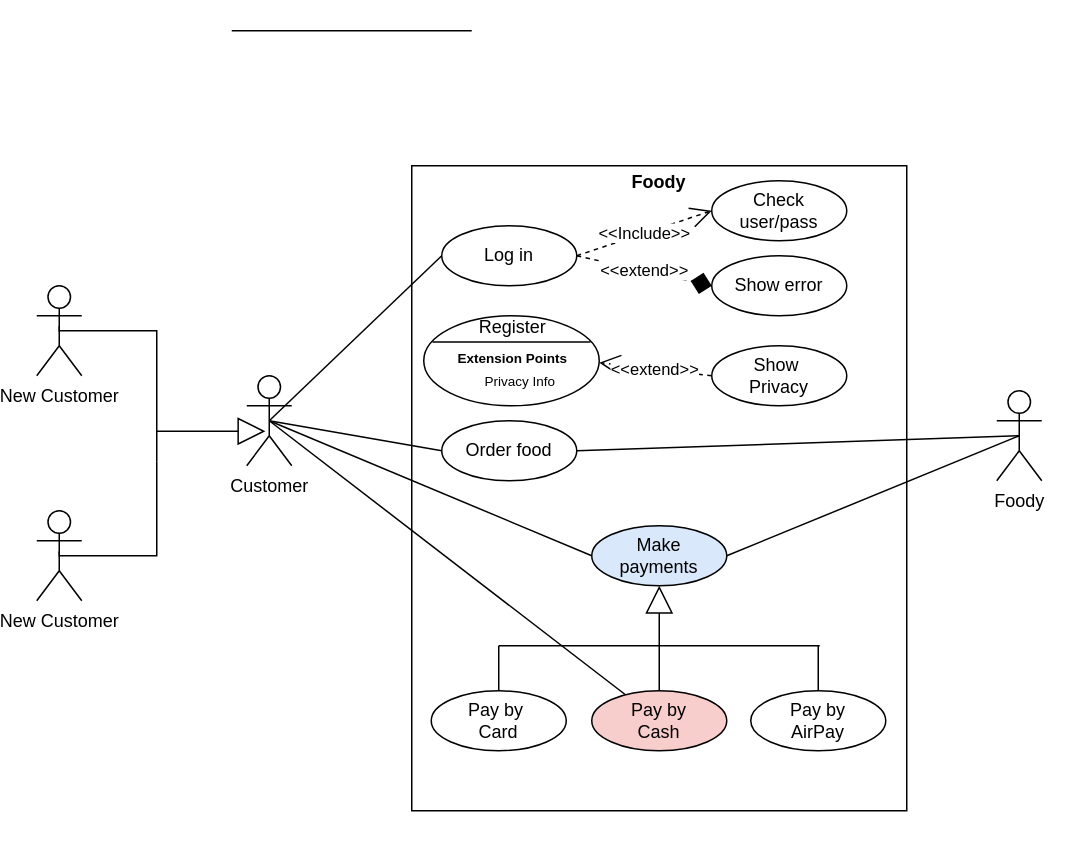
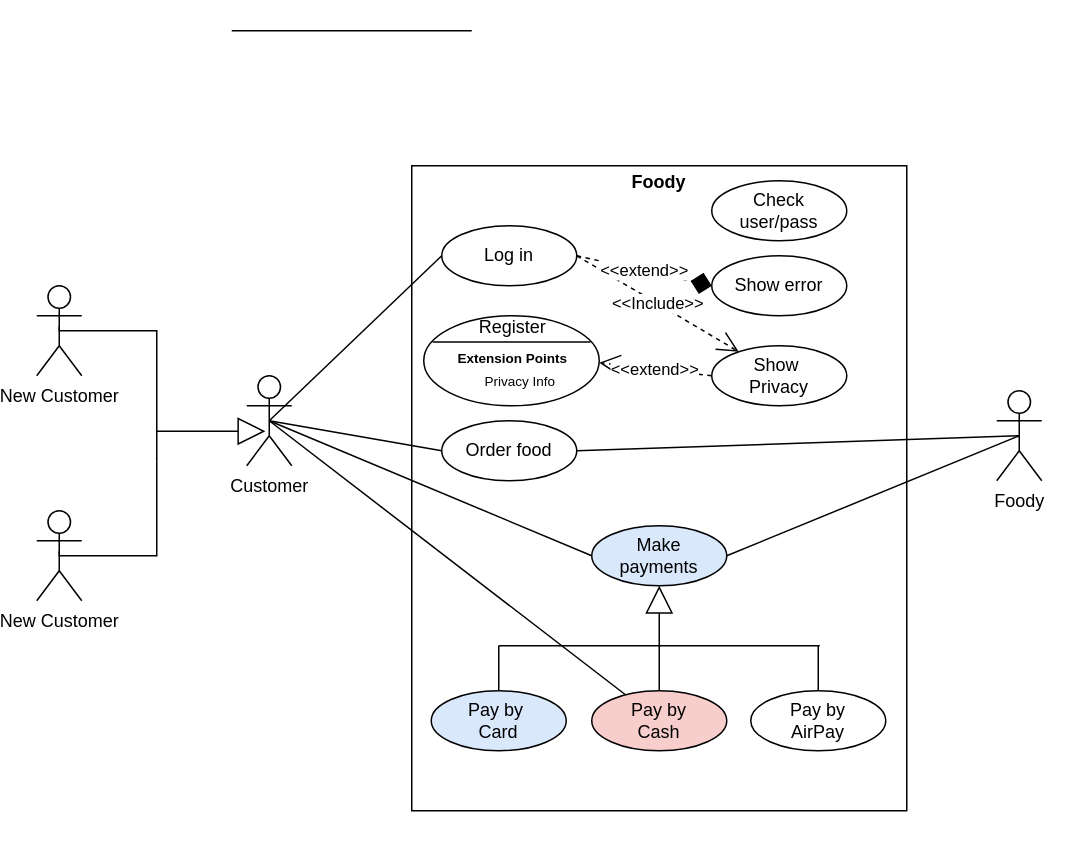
  <mxCell id="0" />
  <mxCell id="1" parent="0" />
  <mxCell id="2" value="&lt;p style=&quot;margin:0px;margin-top:4px;text-align:center;&quot;&gt;&lt;b&gt;Foody&lt;/b&gt;&lt;/p&gt;" style="verticalAlign=top;align=left;overflow=fill;fontSize=12;fontFamily=Helvetica;html=1;" vertex="1" parent="1"><mxGeometry x="270" y="110" width="330" height="430" as="geometry" /></mxCell>
  <mxCell id="3" value="Log in" style="ellipse;whiteSpace=wrap;html=1;" vertex="1" parent="1"><mxGeometry x="290" y="150" width="90" height="40" as="geometry" /></mxCell>
  <mxCell id="4" value="Check&lt;br&gt;user/pass" style="ellipse;whiteSpace=wrap;html=1;" vertex="1" parent="1"><mxGeometry x="470" y="120" width="90" height="40" as="geometry" /></mxCell>
  <mxCell id="5" value="Show error" style="ellipse;whiteSpace=wrap;html=1;" vertex="1" parent="1"><mxGeometry x="470" y="170" width="90" height="40" as="geometry" /></mxCell>
  <mxCell id="6" value="Order food" style="ellipse;whiteSpace=wrap;html=1;" vertex="1" parent="1"><mxGeometry x="290" y="280" width="90" height="40" as="geometry" /></mxCell>
  <mxCell id="7" value="Make&lt;br&gt;payments" style="ellipse;whiteSpace=wrap;html=1;fillColor=#dae8fc;" vertex="1" parent="1"><mxGeometry x="390" y="350" width="90" height="40" as="geometry" /></mxCell>
  <mxCell id="8" value="Pay by&lt;br&gt;AirPay" style="ellipse;whiteSpace=wrap;html=1;" vertex="1" parent="1"><mxGeometry x="496" y="460" width="90" height="40" as="geometry" /></mxCell>
  <mxCell id="9" value="Customer" style="shape=umlActor;verticalLabelPosition=bottom;verticalAlign=top;html=1;" vertex="1" parent="1"><mxGeometry x="160" y="250" width="30" height="60" as="geometry" /></mxCell>
  <mxCell id="10" value="Foody" style="shape=umlActor;verticalLabelPosition=bottom;verticalAlign=top;html=1;" vertex="1" parent="1"><mxGeometry x="660" y="260" width="30" height="60" as="geometry" /></mxCell>
  <mxCell id="11" value="New Customer" style="shape=umlActor;verticalLabelPosition=bottom;verticalAlign=top;html=1;" vertex="1" parent="1"><mxGeometry x="20" y="190" width="30" height="60" as="geometry" /></mxCell>
  <mxCell id="12" value="New Customer" style="shape=umlActor;verticalLabelPosition=bottom;verticalAlign=top;html=1;" vertex="1" parent="1"><mxGeometry x="20" y="340" width="30" height="60" as="geometry" /></mxCell>
  <mxCell id="13" value="" style="endArrow=block;endSize=16;endFill=0;html=1;rounded=0;entryX=0.413;entryY=0.617;entryDx=0;entryDy=0;entryPerimeter=0;" edge="1" parent="1" target="9"><mxGeometry width="160" relative="1" as="geometry"><mxPoint x="100" y="287" as="sourcePoint" /><mxPoint x="160" y="310" as="targetPoint" /></mxGeometry></mxCell>
  <mxCell id="14" value="" style="endArrow=none;html=1;edgeStyle=orthogonalEdgeStyle;rounded=0;" edge="1" parent="1"><mxGeometry relative="1" as="geometry"><mxPoint x="150" y="20" as="sourcePoint" /><mxPoint x="310" y="20" as="targetPoint" /></mxGeometry></mxCell>
  <mxCell id="15" value="" style="endArrow=none;html=1;edgeStyle=orthogonalEdgeStyle;rounded=0;exitX=0.5;exitY=0.5;exitDx=0;exitDy=0;exitPerimeter=0;" edge="1" parent="1"><mxGeometry relative="1" as="geometry"><mxPoint x="35" y="217" as="sourcePoint" /><mxPoint x="100" y="307" as="targetPoint" /><Array as="points"><mxPoint x="35" y="220" /><mxPoint x="100" y="220" /></Array></mxGeometry></mxCell>
  <mxCell id="16" value="" style="endArrow=none;html=1;edgeStyle=orthogonalEdgeStyle;rounded=0;exitX=0.5;exitY=0.5;exitDx=0;exitDy=0;exitPerimeter=0;" edge="1" parent="1"><mxGeometry relative="1" as="geometry"><mxPoint x="35" y="367" as="sourcePoint" /><mxPoint x="100" y="307" as="targetPoint" /><Array as="points"><mxPoint x="35" y="370" /><mxPoint x="100" y="370" /></Array></mxGeometry></mxCell>
  <mxCell id="17" value="" style="endArrow=none;html=1;rounded=0;exitX=0.5;exitY=0.5;exitDx=0;exitDy=0;exitPerimeter=0;entryX=0;entryY=0.5;entryDx=0;entryDy=0;" edge="1" parent="1" source="9" target="3"><mxGeometry relative="1" as="geometry"><mxPoint x="160" y="30" as="sourcePoint" /><mxPoint x="320" y="30" as="targetPoint" /></mxGeometry></mxCell>
  <mxCell id="18" value="" style="endArrow=none;html=1;rounded=0;exitX=0.5;exitY=0.5;exitDx=0;exitDy=0;exitPerimeter=0;" edge="1" parent="1" source="9" target="27"><mxGeometry relative="1" as="geometry"><mxPoint x="170" y="40" as="sourcePoint" /><mxPoint x="290" y="240" as="targetPoint" /></mxGeometry></mxCell>
  <mxCell id="19" value="" style="endArrow=none;html=1;rounded=0;exitX=0.5;exitY=0.5;exitDx=0;exitDy=0;exitPerimeter=0;entryX=0;entryY=0.5;entryDx=0;entryDy=0;" edge="1" parent="1" source="9" target="6"><mxGeometry relative="1" as="geometry"><mxPoint x="180" y="50" as="sourcePoint" /><mxPoint x="340" y="50" as="targetPoint" /></mxGeometry></mxCell>
  <mxCell id="20" value="" style="endArrow=none;html=1;rounded=0;exitX=0.5;exitY=0.5;exitDx=0;exitDy=0;exitPerimeter=0;entryX=0;entryY=0.5;entryDx=0;entryDy=0;" edge="1" parent="1" source="9" target="7"><mxGeometry relative="1" as="geometry"><mxPoint x="190" y="60" as="sourcePoint" /><mxPoint x="350" y="60" as="targetPoint" /></mxGeometry></mxCell>
- <mxCell id="21" value="&amp;lt;&amp;lt;Include&amp;gt;&amp;gt;" style="endArrow=open;endSize=12;dashed=1;html=1;rounded=0;entryX=0;entryY=0.5;entryDx=0;entryDy=0;exitX=1;exitY=0.5;exitDx=0;exitDy=0;" edge="1" parent="1" source="3" target="4"><mxGeometry width="160" relative="1" as="geometry"><mxPoint x="320" y="270" as="sourcePoint" /><mxPoint x="480" y="270" as="targetPoint" /></mxGeometry></mxCell>
+ <mxCell id="21" value="&amp;lt;&amp;lt;Include&amp;gt;&amp;gt;" style="endArrow=open;endSize=12;dashed=1;html=1;rounded=0;exitX=1;exitY=0.5;exitDx=0;exitDy=0;" edge="1" parent="1" source="3" target="38"><mxGeometry width="160" relative="1" as="geometry"><mxPoint x="320" y="270" as="sourcePoint" /><mxPoint x="480" y="270" as="targetPoint" /></mxGeometry></mxCell>
  <mxCell id="22" value="&amp;lt;&amp;lt;extend&amp;gt;&amp;gt;" style="endArrow=diamond;endSize=12;dashed=1;html=1;rounded=0;entryX=0;entryY=0.5;entryDx=0;entryDy=0;exitX=1;exitY=0.5;exitDx=0;exitDy=0;" edge="1" parent="1" source="3" target="5"><mxGeometry width="160" relative="1" as="geometry"><mxPoint x="320" y="270" as="sourcePoint" /><mxPoint x="480" y="270" as="targetPoint" /></mxGeometry></mxCell>
  <mxCell id="23" value="" style="endArrow=none;html=1;rounded=0;entryX=0.5;entryY=0.5;entryDx=0;entryDy=0;entryPerimeter=0;exitX=1;exitY=0.5;exitDx=0;exitDy=0;" edge="1" parent="1" source="7" target="10"><mxGeometry relative="1" as="geometry"><mxPoint x="160" y="30" as="sourcePoint" /><mxPoint x="320" y="30" as="targetPoint" /></mxGeometry></mxCell>
  <mxCell id="24" value="" style="endArrow=none;html=1;rounded=0;entryX=0.5;entryY=0.5;entryDx=0;entryDy=0;entryPerimeter=0;exitX=1;exitY=0.5;exitDx=0;exitDy=0;" edge="1" parent="1" source="6" target="10"><mxGeometry relative="1" as="geometry"><mxPoint x="170" y="40" as="sourcePoint" /><mxPoint x="330" y="40" as="targetPoint" /></mxGeometry></mxCell>
  <mxCell id="25" value="" style="endArrow=block;endSize=16;endFill=0;html=1;rounded=0;entryX=0.5;entryY=1;entryDx=0;entryDy=0;" edge="1" parent="1" target="7"><mxGeometry width="160" relative="1" as="geometry"><mxPoint x="435" y="430" as="sourcePoint" /><mxPoint x="480" y="310" as="targetPoint" /></mxGeometry></mxCell>
- <mxCell id="26" value="Pay by&amp;nbsp;&lt;br&gt;Card" style="ellipse;whiteSpace=wrap;html=1;" vertex="1" parent="1"><mxGeometry x="283" y="460" width="90" height="40" as="geometry" /></mxCell>
+ <mxCell id="26" value="Pay by&amp;nbsp;&lt;br&gt;Card" style="ellipse;whiteSpace=wrap;html=1;fillColor=#dae8fc;" vertex="1" parent="1"><mxGeometry x="283" y="460" width="90" height="40" as="geometry" /></mxCell>
  <mxCell id="27" value="Pay by &lt;br&gt;Cash" style="ellipse;whiteSpace=wrap;html=1;fillColor=#f8cecc;" vertex="1" parent="1"><mxGeometry x="390" y="460" width="90" height="40" as="geometry" /></mxCell>
  <mxCell id="28" value="" style="endArrow=none;html=1;edgeStyle=orthogonalEdgeStyle;rounded=0;" edge="1" parent="1"><mxGeometry relative="1" as="geometry"><mxPoint x="328" y="430" as="sourcePoint" /><mxPoint x="542" y="430" as="targetPoint" /></mxGeometry></mxCell>
  <mxCell id="29" value="" style="endArrow=none;html=1;rounded=0;entryX=0.5;entryY=0;entryDx=0;entryDy=0;" edge="1" parent="1" target="26"><mxGeometry relative="1" as="geometry"><mxPoint x="328" y="430" as="sourcePoint" /><mxPoint x="323" y="460" as="targetPoint" /></mxGeometry></mxCell>
  <mxCell id="30" value="" style="endArrow=none;html=1;rounded=0;entryX=0.5;entryY=0;entryDx=0;entryDy=0;" edge="1" parent="1" target="27"><mxGeometry relative="1" as="geometry"><mxPoint x="435" y="430" as="sourcePoint" /><mxPoint x="338" y="470" as="targetPoint" /></mxGeometry></mxCell>
  <mxCell id="31" value="" style="endArrow=none;html=1;rounded=0;entryX=0.5;entryY=0;entryDx=0;entryDy=0;" edge="1" parent="1" target="8"><mxGeometry relative="1" as="geometry"><mxPoint x="541" y="430" as="sourcePoint" /><mxPoint x="534" y="460" as="targetPoint" /></mxGeometry></mxCell>
  <mxCell id="32" value="" style="shape=ellipse;container=1;horizontal=1;horizontalStack=0;resizeParent=1;resizeParentMax=0;resizeLast=0;html=1;dashed=0;collapsible=0;" vertex="1" parent="1"><mxGeometry x="278" y="210" width="117" height="60" as="geometry" /></mxCell>
  <mxCell id="33" value="Register" style="html=1;strokeColor=none;fillColor=none;align=center;verticalAlign=middle;rotatable=0;" vertex="1" parent="32"><mxGeometry width="117" height="15" as="geometry" /></mxCell>
  <mxCell id="34" value="" style="line;strokeWidth=1;fillColor=none;rotatable=0;labelPosition=right;points=[];portConstraint=eastwest;dashed=0;resizeWidth=1;" vertex="1" parent="32"><mxGeometry x="5.85" y="15" width="105.3" height="5" as="geometry" /></mxCell>
  <mxCell id="35" value="&lt;font style=&quot;font-size: 9px;&quot;&gt;&lt;b style=&quot;&quot;&gt;Extension Points&lt;/b&gt;&lt;/font&gt;" style="text;html=1;align=center;verticalAlign=middle;rotatable=0;fillColor=none;strokeColor=none;" vertex="1" parent="32"><mxGeometry y="20" width="117" height="15" as="geometry" /></mxCell>
  <mxCell id="36" value="&lt;font style=&quot;font-size: 9px;&quot;&gt;Privacy Info&lt;/font&gt;" style="text;html=1;align=left;verticalAlign=middle;rotatable=0;spacingLeft=25;fillColor=none;strokeColor=none;" vertex="1" parent="32"><mxGeometry x="13.5" y="35" width="117" height="15" as="geometry" /></mxCell>
  <mxCell id="37" value="&amp;lt;&amp;lt;extend&amp;gt;&amp;gt;" style="endArrow=open;endSize=12;dashed=1;html=1;rounded=0;entryX=1;entryY=0.75;entryDx=0;entryDy=0;exitX=0;exitY=0.5;exitDx=0;exitDy=0;" edge="1" parent="1" source="38" target="35"><mxGeometry width="160" relative="1" as="geometry"><mxPoint x="390" y="180" as="sourcePoint" /><mxPoint x="480" y="240" as="targetPoint" /></mxGeometry></mxCell>
  <mxCell id="38" value="Show&amp;nbsp;&lt;br&gt;Privacy" style="ellipse;whiteSpace=wrap;html=1;" vertex="1" parent="1"><mxGeometry x="470" y="230" width="90" height="40" as="geometry" /></mxCell>
